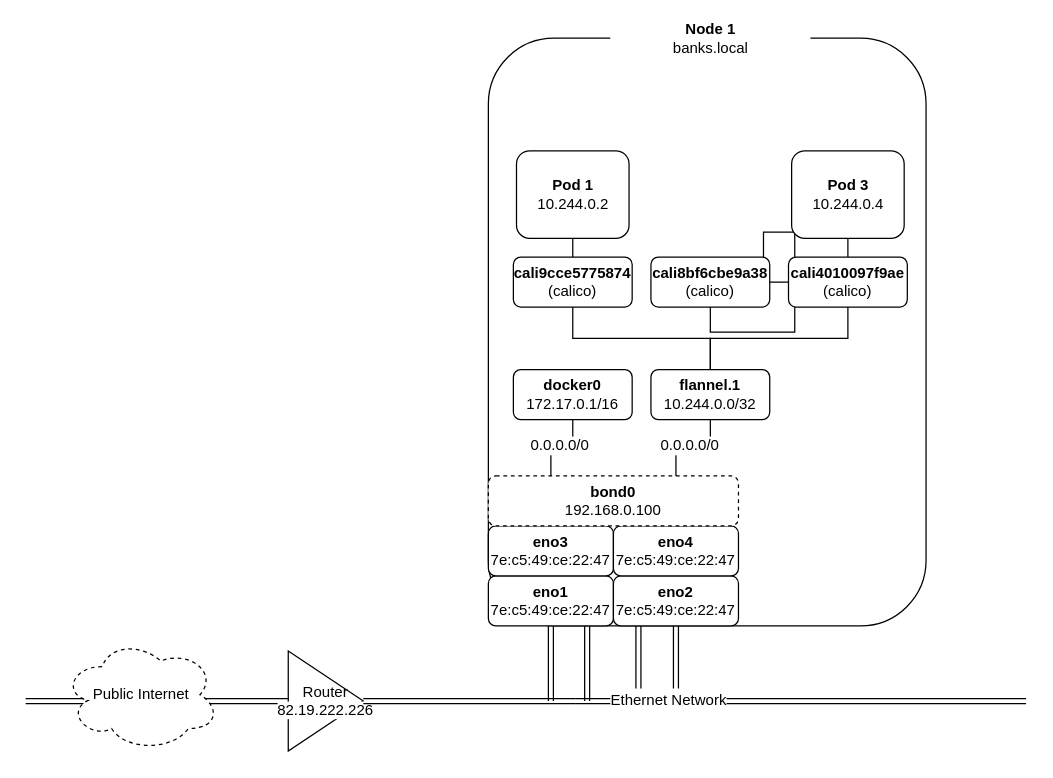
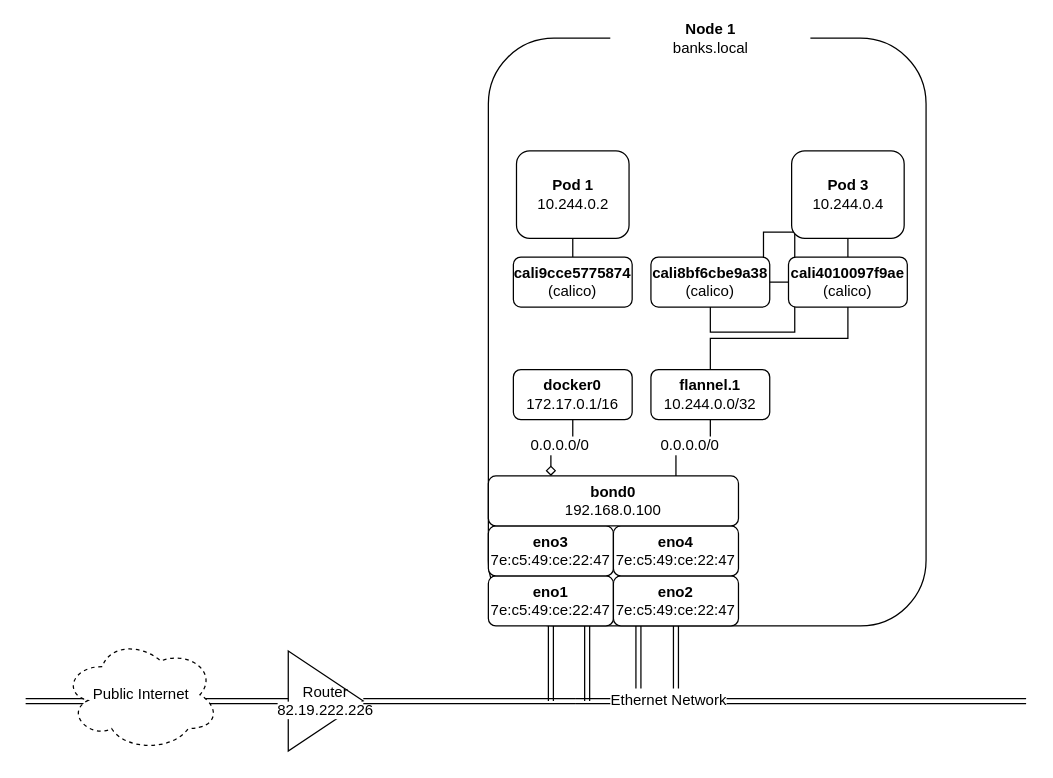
  <mxCell id="0" />
  <mxCell id="1" parent="0" />
  <mxCell id="2" value="" style="rounded=1;whiteSpace=wrap;html=1;" parent="1" vertex="1"><mxGeometry x="390" y="30" width="350" height="470" as="geometry" /></mxCell>
  <mxCell id="3" value="&lt;b&gt;Node 1&lt;/b&gt;&lt;br&gt;banks.local" style="text;html=1;align=center;verticalAlign=middle;whiteSpace=wrap;rounded=0;fillColor=#FFFFFF;" parent="1" vertex="1"><mxGeometry x="487.5" y="20" width="160" height="20" as="geometry" /></mxCell>
  <mxCell id="4" style="edgeStyle=orthogonalEdgeStyle;rounded=0;orthogonalLoop=1;jettySize=auto;html=1;exitX=0.5;exitY=1;exitDx=0;exitDy=0;entryX=0.5;entryY=0;entryDx=0;entryDy=0;endArrow=none;endFill=0;fontColor=#000000;" parent="1" source="5" target="26" edge="1"><mxGeometry relative="1" as="geometry" /></mxCell>
  <mxCell id="5" value="&lt;b&gt;Pod 1&lt;/b&gt;&lt;br&gt;10.244.0.2" style="rounded=1;whiteSpace=wrap;html=1;fillColor=#FFFFFF;" parent="1" vertex="1"><mxGeometry x="412.5" y="120" width="90" height="70" as="geometry" /></mxCell>
- <mxCell id="6" style="edgeStyle=orthogonalEdgeStyle;rounded=0;orthogonalLoop=1;jettySize=auto;html=1;exitX=0.5;exitY=1;exitDx=0;exitDy=0;entryX=0.25;entryY=0;entryDx=0;entryDy=0;endArrow=none;endFill=0;fontColor=#000000;" parent="1" source="8" target="18" edge="1"><mxGeometry relative="1" as="geometry" /></mxCell>
+ <mxCell id="6" style="edgeStyle=orthogonalEdgeStyle;rounded=0;orthogonalLoop=1;jettySize=auto;html=1;exitX=0.5;exitY=1;exitDx=0;exitDy=0;entryX=0.25;entryY=0;entryDx=0;entryDy=0;endArrow=diamond;endFill=0;fontColor=#000000;" parent="1" source="8" target="18" edge="1"><mxGeometry relative="1" as="geometry" /></mxCell>
  <mxCell id="7" value="0.0.0.0/0" style="text;html=1;align=center;verticalAlign=middle;resizable=0;points=[];;labelBackgroundColor=#ffffff;fontColor=#000000;" parent="6" vertex="1" connectable="0"><mxGeometry x="0.103" y="-2" relative="1" as="geometry"><mxPoint as="offset" /></mxGeometry></mxCell>
  <mxCell id="8" value="&lt;b&gt;docker0&lt;br&gt;&lt;/b&gt;172.17.0.1/16" style="rounded=1;whiteSpace=wrap;html=1;fillColor=#FFFFFF;" parent="1" vertex="1"><mxGeometry x="410" y="295" width="95" height="40" as="geometry" /></mxCell>
  <mxCell id="9" value="&lt;b&gt;eno1&lt;/b&gt;&lt;br&gt;7e:c5:49:ce:22:47" style="rounded=1;whiteSpace=wrap;html=1;fillColor=#FFFFFF;" parent="1" vertex="1"><mxGeometry x="390" y="460" width="100" height="40" as="geometry" /></mxCell>
  <mxCell id="10" value="" style="shape=link;html=1;exitX=0.5;exitY=1;exitDx=0;exitDy=0;" parent="1" source="9" edge="1"><mxGeometry width="50" height="50" relative="1" as="geometry"><mxPoint x="450" y="600" as="sourcePoint" /><mxPoint x="440" y="560" as="targetPoint" /></mxGeometry></mxCell>
  <mxCell id="11" value="" style="shape=link;html=1;" parent="1" edge="1"><mxGeometry width="50" height="50" relative="1" as="geometry"><mxPoint x="460" y="560" as="sourcePoint" /><mxPoint x="820" y="560" as="targetPoint" /></mxGeometry></mxCell>
  <mxCell id="12" value="Ethernet Network" style="text;html=1;align=center;verticalAlign=middle;resizable=0;points=[];;labelBackgroundColor=#ffffff;fontColor=#000000;" parent="11" vertex="1" connectable="0"><mxGeometry x="-0.594" y="1" relative="1" as="geometry"><mxPoint as="offset" /></mxGeometry></mxCell>
  <mxCell id="13" value="" style="shape=link;html=1;" parent="1" source="33" edge="1"><mxGeometry width="50" height="50" relative="1" as="geometry"><mxPoint x="460" y="560" as="sourcePoint" /><mxPoint x="20" y="560" as="targetPoint" /></mxGeometry></mxCell>
  <mxCell id="14" value="Public Internet" style="ellipse;shape=cloud;whiteSpace=wrap;html=1;dashed=1;" parent="1" vertex="1"><mxGeometry x="50" y="510" width="125" height="90" as="geometry" /></mxCell>
  <mxCell id="15" value="&lt;b&gt;eno2&lt;/b&gt;&lt;br&gt;7e:c5:49:ce:22:47" style="rounded=1;whiteSpace=wrap;html=1;fillColor=#FFFFFF;" parent="1" vertex="1"><mxGeometry x="490" y="460" width="100" height="40" as="geometry" /></mxCell>
  <mxCell id="16" value="&lt;b&gt;eno3&lt;/b&gt;&lt;br&gt;7e:c5:49:ce:22:47" style="rounded=1;whiteSpace=wrap;html=1;fillColor=#FFFFFF;" parent="1" vertex="1"><mxGeometry x="390" y="420" width="100" height="40" as="geometry" /></mxCell>
  <mxCell id="17" value="&lt;b&gt;eno4&lt;/b&gt;&lt;br&gt;7e:c5:49:ce:22:47" style="rounded=1;whiteSpace=wrap;html=1;fillColor=#FFFFFF;" parent="1" vertex="1"><mxGeometry x="490" y="420" width="100" height="40" as="geometry" /></mxCell>
- <mxCell id="18" value="&lt;b&gt;bond0&lt;br&gt;&lt;/b&gt;192.168.0.100" style="rounded=1;whiteSpace=wrap;html=1;fillColor=#FFFFFF;dashed=1;" parent="1" vertex="1"><mxGeometry x="390" y="380" width="200" height="40" as="geometry" /></mxCell>
+ <mxCell id="18" value="&lt;b&gt;bond0&lt;br&gt;&lt;/b&gt;192.168.0.100" style="rounded=1;whiteSpace=wrap;html=1;fillColor=#FFFFFF;" parent="1" vertex="1"><mxGeometry x="390" y="380" width="200" height="40" as="geometry" /></mxCell>
  <mxCell id="19" value="" style="shape=link;html=1;exitX=0.5;exitY=1;exitDx=0;exitDy=0;" parent="1" edge="1"><mxGeometry width="50" height="50" relative="1" as="geometry"><mxPoint x="540" y="500" as="sourcePoint" /><mxPoint x="540" y="550" as="targetPoint" /></mxGeometry></mxCell>
  <mxCell id="20" value="" style="shape=link;html=1;exitX=0.5;exitY=1;exitDx=0;exitDy=0;" parent="1" edge="1"><mxGeometry width="50" height="50" relative="1" as="geometry"><mxPoint x="469" y="500" as="sourcePoint" /><mxPoint x="469" y="560" as="targetPoint" /></mxGeometry></mxCell>
  <mxCell id="21" value="" style="shape=link;html=1;exitX=0.5;exitY=1;exitDx=0;exitDy=0;" parent="1" edge="1"><mxGeometry width="50" height="50" relative="1" as="geometry"><mxPoint x="510" y="500" as="sourcePoint" /><mxPoint x="510" y="550" as="targetPoint" /></mxGeometry></mxCell>
  <mxCell id="22" value="&lt;b&gt;flannel.1&lt;br&gt;&lt;/b&gt;10.244.0.0/32" style="rounded=1;whiteSpace=wrap;html=1;fillColor=#FFFFFF;" parent="1" vertex="1"><mxGeometry x="520" y="295" width="95" height="40" as="geometry" /></mxCell>
  <mxCell id="23" style="edgeStyle=orthogonalEdgeStyle;rounded=0;orthogonalLoop=1;jettySize=auto;html=1;exitX=0.5;exitY=1;exitDx=0;exitDy=0;entryX=0.75;entryY=0;entryDx=0;entryDy=0;endArrow=none;endFill=0;fontColor=#000000;" parent="1" source="22" target="18" edge="1"><mxGeometry relative="1" as="geometry"><mxPoint x="468" y="345" as="sourcePoint" /><mxPoint x="450" y="390" as="targetPoint" /></mxGeometry></mxCell>
  <mxCell id="24" value="0.0.0.0/0" style="text;html=1;align=center;verticalAlign=middle;resizable=0;points=[];;labelBackgroundColor=#ffffff;fontColor=#000000;" parent="23" vertex="1" connectable="0"><mxGeometry x="0.103" y="-2" relative="1" as="geometry"><mxPoint as="offset" /></mxGeometry></mxCell>
- <mxCell id="25" style="edgeStyle=orthogonalEdgeStyle;rounded=0;orthogonalLoop=1;jettySize=auto;html=1;exitX=0.5;exitY=1;exitDx=0;exitDy=0;entryX=0.5;entryY=0;entryDx=0;entryDy=0;endArrow=none;endFill=0;fontColor=#000000;" parent="1" source="26" target="22" edge="1"><mxGeometry relative="1" as="geometry" /></mxCell>
  <mxCell id="26" value="&lt;b&gt;cali9cce5775874&lt;/b&gt;&lt;br&gt;(calico)" style="rounded=1;whiteSpace=wrap;html=1;fillColor=#FFFFFF;" parent="1" vertex="1"><mxGeometry x="410" y="205" width="95" height="40" as="geometry" /></mxCell>
  <mxCell id="27" style="edgeStyle=orthogonalEdgeStyle;rounded=0;orthogonalLoop=1;jettySize=auto;html=1;exitX=0.5;exitY=1;exitDx=0;exitDy=0;endArrow=none;endFill=0;fontColor=#000000;" parent="1" source="28" target="32" edge="1"><mxGeometry relative="1" as="geometry" /></mxCell>
  <mxCell id="28" value="&lt;b&gt;cali8bf6cbe9a38&lt;br&gt;&lt;/b&gt;(calico)" style="rounded=1;whiteSpace=wrap;html=1;fillColor=#FFFFFF;" parent="1" vertex="1"><mxGeometry x="520" y="205" width="95" height="40" as="geometry" /></mxCell>
  <mxCell id="29" style="edgeStyle=orthogonalEdgeStyle;rounded=0;orthogonalLoop=1;jettySize=auto;html=1;exitX=0.5;exitY=1;exitDx=0;exitDy=0;entryX=0.5;entryY=0;entryDx=0;entryDy=0;endArrow=none;endFill=0;strokeColor=#000000;fontColor=#000000;" parent="1" source="30" target="32" edge="1"><mxGeometry relative="1" as="geometry" /></mxCell>
  <mxCell id="30" value="&lt;b&gt;Pod 3&lt;/b&gt;&lt;br&gt;10.244.0.4" style="rounded=1;whiteSpace=wrap;html=1;fillColor=#FFFFFF;" parent="1" vertex="1"><mxGeometry x="632.5" y="120" width="90" height="70" as="geometry" /></mxCell>
  <mxCell id="31" style="edgeStyle=orthogonalEdgeStyle;rounded=0;orthogonalLoop=1;jettySize=auto;html=1;exitX=0.5;exitY=1;exitDx=0;exitDy=0;entryX=0.5;entryY=0;entryDx=0;entryDy=0;endArrow=none;endFill=0;strokeColor=#000000;fontColor=#000000;" parent="1" source="32" target="22" edge="1"><mxGeometry relative="1" as="geometry" /></mxCell>
  <mxCell id="32" value="&lt;b&gt;cali4010097f9ae&lt;/b&gt;&lt;br&gt;(calico)" style="rounded=1;whiteSpace=wrap;html=1;fillColor=#FFFFFF;" parent="1" vertex="1"><mxGeometry x="630" y="205" width="95" height="40" as="geometry" /></mxCell>
  <mxCell id="33" value="&lt;font style=&quot;font-size: 12px&quot;&gt;Router&lt;br&gt;&lt;span style=&quot;font-family: &amp;#34;verdana&amp;#34; , &amp;#34;arial&amp;#34; ; text-align: left ; background-color: rgb(255 , 255 , 255)&quot;&gt;82.19.222.226&lt;/span&gt;&lt;/font&gt;" style="triangle;whiteSpace=wrap;html=1;fillColor=none;fontColor=#000000;rotation=0;" parent="1" vertex="1"><mxGeometry x="230" y="520" width="60" height="80" as="geometry" /></mxCell>
  <mxCell id="34" value="" style="shape=link;html=1;" parent="1" target="33" edge="1"><mxGeometry width="50" height="50" relative="1" as="geometry"><mxPoint x="460" y="560" as="sourcePoint" /><mxPoint x="20" y="560" as="targetPoint" /></mxGeometry></mxCell>
